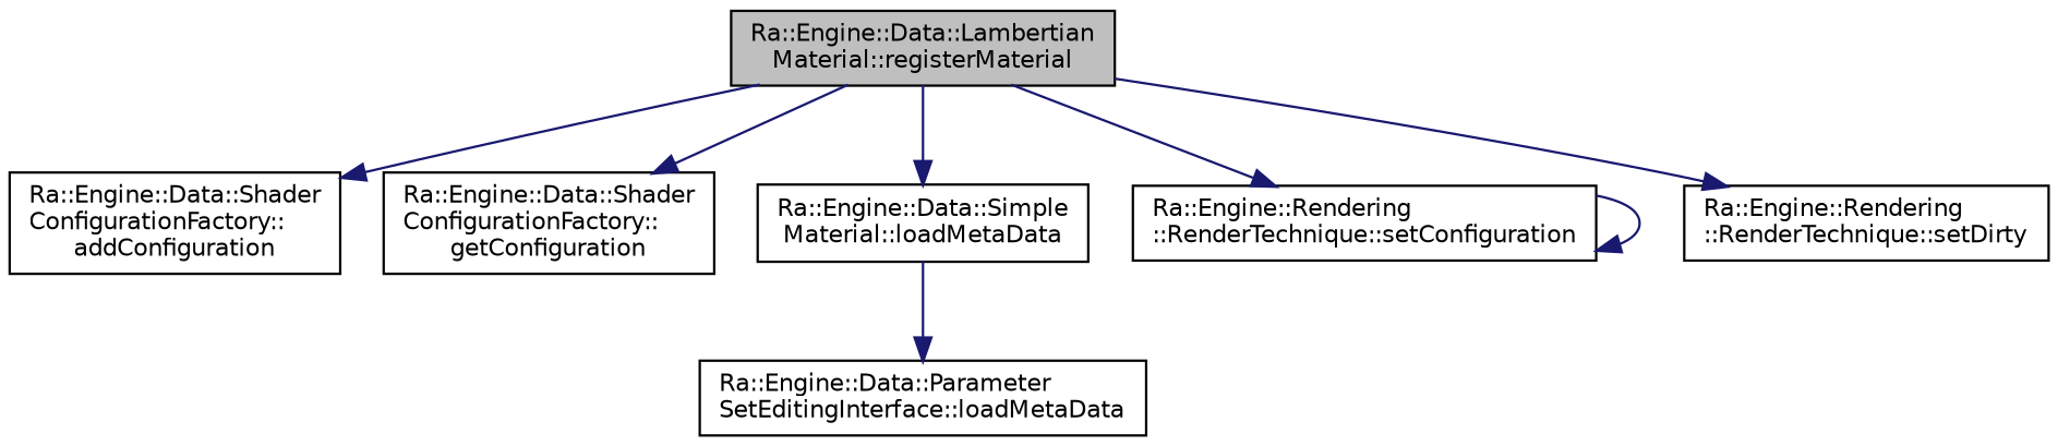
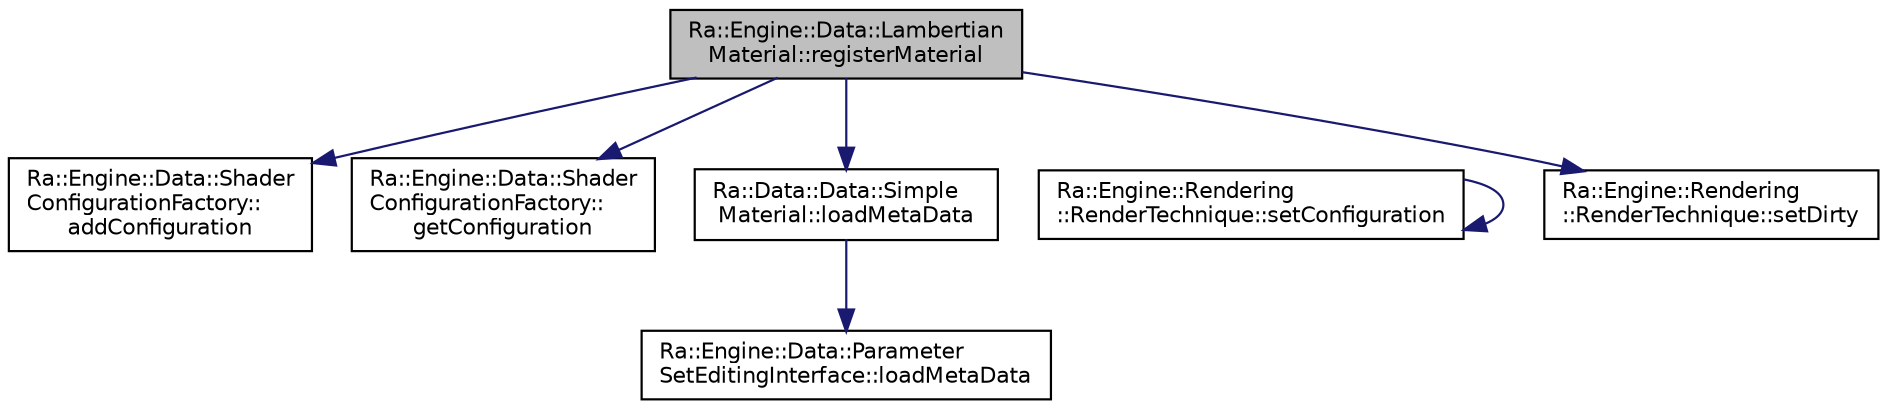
  digraph {
    rankdir=TB
    node [color=black fillcolor=white fontname=Helvetica fontsize=10 shape=record style=filled]
    edge [color=midnightblue fontname=Helvetica fontsize=10 labelfontname=Helvetica labelfontsize=10 style=solid]
    n1 [fillcolor=grey75 fontcolor=black height=0.2 label="Ra::Engine::Data::Lambertian\lMaterial::registerMaterial" width=0.4]
    n2 [height=0.2 label="Ra::Engine::Data::Shader\lConfigurationFactory::\laddConfiguration" width=0.4]
    n3 [height=0.2 label="Ra::Engine::Data::Shader\lConfigurationFactory::\lgetConfiguration" width=0.4]
-   n4 [height=0.2 label="Ra::Engine::Data::Simple\lMaterial::loadMetaData" width=0.4]
+   n4 [height=0.2 label="Ra::Data::Data::Simple\lMaterial::loadMetaData" width=0.4]
    n5 [height=0.2 label="Ra::Engine::Rendering\l::RenderTechnique::setConfiguration" width=0.4]
    n6 [height=0.2 label="Ra::Engine::Rendering\l::RenderTechnique::setDirty" width=0.4]
    n7 [height=0.2 label="Ra::Engine::Data::Parameter\lSetEditingInterface::loadMetaData" width=0.4]
    n1 -> n2
    n1 -> n3
    n1 -> n4
-   n1 -> n5
    n1 -> n6
    n4 -> n7
    n5 -> n5
  }
